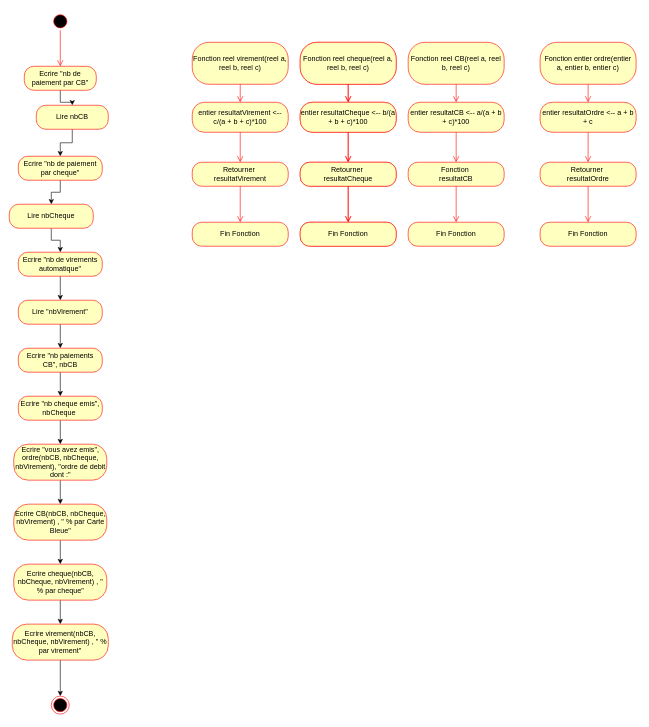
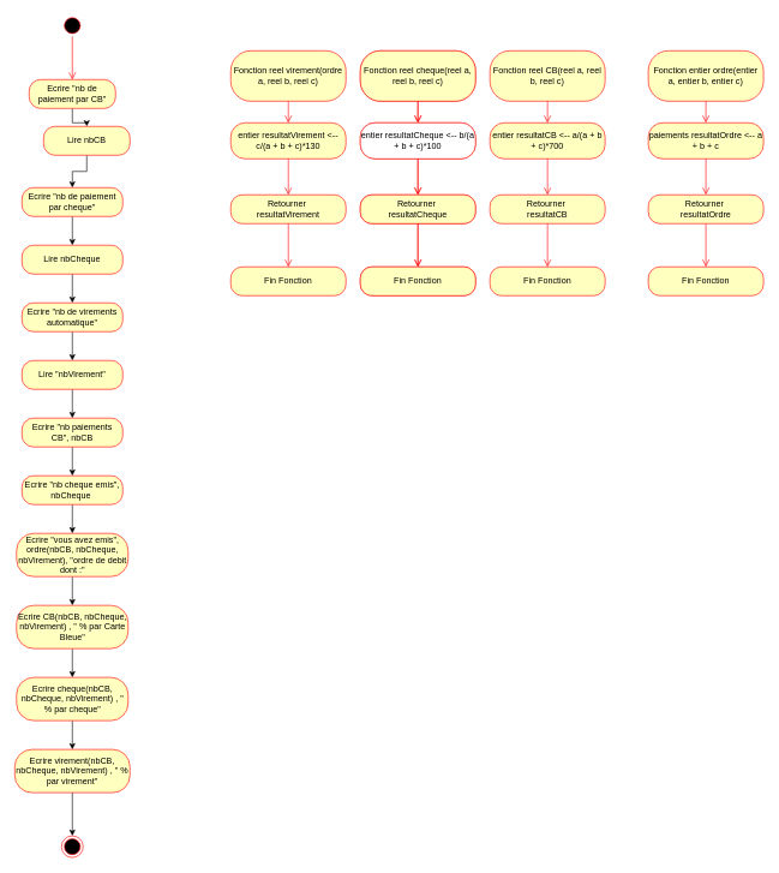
  <mxCell id="0" />
  <mxCell id="1" parent="0" />
  <mxCell id="2" value="Fonction&amp;nbsp;entier ordre(entier a, entier b, entier c) " style="rounded=1;whiteSpace=wrap;html=1;arcSize=40;fontColor=#000000;fillColor=#ffffc0;strokeColor=#ff0000;" vertex="1" parent="1"><mxGeometry x="900" y="70" width="160" height="70" as="geometry" /></mxCell>
  <mxCell id="3" value="" style="edgeStyle=orthogonalEdgeStyle;html=1;verticalAlign=bottom;endArrow=open;endSize=8;strokeColor=#ff0000;rounded=0;" edge="1" source="2" parent="1"><mxGeometry relative="1" as="geometry"><mxPoint x="980" y="170" as="targetPoint" /></mxGeometry></mxCell>
- <mxCell id="4" value="entier resultatOrdre &amp;lt;-- a + b + c" style="rounded=1;whiteSpace=wrap;html=1;arcSize=40;fontColor=#000000;fillColor=#ffffc0;strokeColor=#ff0000;" vertex="1" parent="1"><mxGeometry x="900" y="170" width="160" height="50" as="geometry" /></mxCell>
+ <mxCell id="4" value="paiements resultatOrdre &amp;lt;-- a + b + c" style="rounded=1;whiteSpace=wrap;html=1;arcSize=40;fontColor=#000000;fillColor=#ffffc0;strokeColor=#ff0000;" vertex="1" parent="1"><mxGeometry x="900" y="170" width="160" height="50" as="geometry" /></mxCell>
  <mxCell id="5" value="" style="edgeStyle=orthogonalEdgeStyle;html=1;verticalAlign=bottom;endArrow=open;endSize=8;strokeColor=#ff0000;rounded=0;" edge="1" source="4" parent="1"><mxGeometry relative="1" as="geometry"><mxPoint x="980" y="270" as="targetPoint" /></mxGeometry></mxCell>
  <mxCell id="6" value="Retourner&amp;nbsp;&lt;br&gt;resultatOrdre" style="rounded=1;whiteSpace=wrap;html=1;arcSize=40;fontColor=#000000;fillColor=#ffffc0;strokeColor=#ff0000;" vertex="1" parent="1"><mxGeometry x="900" y="270" width="160" height="40" as="geometry" /></mxCell>
  <mxCell id="7" value="" style="edgeStyle=orthogonalEdgeStyle;html=1;verticalAlign=bottom;endArrow=open;endSize=8;strokeColor=#ff0000;rounded=0;" edge="1" source="6" parent="1"><mxGeometry relative="1" as="geometry"><mxPoint x="980" y="370" as="targetPoint" /></mxGeometry></mxCell>
  <mxCell id="8" value="Fin Fonction" style="rounded=1;whiteSpace=wrap;html=1;arcSize=40;fontColor=#000000;fillColor=#ffffc0;strokeColor=#ff0000;" vertex="1" parent="1"><mxGeometry x="900" y="370" width="160" height="40" as="geometry" /></mxCell>
  <mxCell id="9" value="Fonction reel CB(reel a, reel b, reel c) " style="rounded=1;whiteSpace=wrap;html=1;arcSize=40;fontColor=#000000;fillColor=#ffffc0;strokeColor=#ff0000;" vertex="1" parent="1"><mxGeometry x="680" y="70" width="160" height="70" as="geometry" /></mxCell>
  <mxCell id="10" value="" style="edgeStyle=orthogonalEdgeStyle;html=1;verticalAlign=bottom;endArrow=open;endSize=8;strokeColor=#ff0000;rounded=0;" edge="1" parent="1"><mxGeometry relative="1" as="geometry"><mxPoint x="760" y="170" as="targetPoint" /><mxPoint x="760" y="140" as="sourcePoint" /></mxGeometry></mxCell>
- <mxCell id="11" value="entier resultatCB &amp;lt;--&amp;nbsp;a/(a + b + c)*100" style="rounded=1;whiteSpace=wrap;html=1;arcSize=40;fontColor=#000000;fillColor=#ffffc0;strokeColor=#ff0000;" vertex="1" parent="1"><mxGeometry x="680" y="170" width="160" height="50" as="geometry" /></mxCell>
+ <mxCell id="11" value="entier resultatCB &amp;lt;--&amp;nbsp;a/(a + b + c)*700" style="rounded=1;whiteSpace=wrap;html=1;arcSize=40;fontColor=#000000;fillColor=#ffffc0;strokeColor=#ff0000;" vertex="1" parent="1"><mxGeometry x="680" y="170" width="160" height="50" as="geometry" /></mxCell>
  <mxCell id="12" value="" style="edgeStyle=orthogonalEdgeStyle;html=1;verticalAlign=bottom;endArrow=open;endSize=8;strokeColor=#ff0000;rounded=0;" edge="1" parent="1" source="11"><mxGeometry relative="1" as="geometry"><mxPoint x="760" y="270" as="targetPoint" /></mxGeometry></mxCell>
- <mxCell id="13" value="Fonction&amp;nbsp;&lt;br&gt;resultatCB" style="rounded=1;whiteSpace=wrap;html=1;arcSize=40;fontColor=#000000;fillColor=#ffffc0;strokeColor=#ff0000;" vertex="1" parent="1"><mxGeometry x="680" y="270" width="160" height="40" as="geometry" /></mxCell>
+ <mxCell id="13" value="Retourner&amp;nbsp;&lt;br&gt;resultatCB" style="rounded=1;whiteSpace=wrap;html=1;arcSize=40;fontColor=#000000;fillColor=#ffffc0;strokeColor=#ff0000;" vertex="1" parent="1"><mxGeometry x="680" y="270" width="160" height="40" as="geometry" /></mxCell>
  <mxCell id="14" value="" style="edgeStyle=orthogonalEdgeStyle;html=1;verticalAlign=bottom;endArrow=open;endSize=8;strokeColor=#ff0000;rounded=0;" edge="1" parent="1" source="13"><mxGeometry relative="1" as="geometry"><mxPoint x="760" y="370" as="targetPoint" /></mxGeometry></mxCell>
  <mxCell id="15" value="Fin Fonction" style="rounded=1;whiteSpace=wrap;html=1;arcSize=40;fontColor=#000000;fillColor=#ffffc0;strokeColor=#ff0000;" vertex="1" parent="1"><mxGeometry x="680" y="370" width="160" height="40" as="geometry" /></mxCell>
  <mxCell id="16" value="Fonction reel cheque(reel a, reel b, reel c) " style="rounded=1;whiteSpace=wrap;html=1;arcSize=40;fontColor=#000000;fillColor=#ffffc0;strokeColor=#ff0000;" vertex="1" parent="1"><mxGeometry x="500" y="70" width="160" height="70" as="geometry" /></mxCell>
  <mxCell id="17" value="" style="edgeStyle=orthogonalEdgeStyle;html=1;verticalAlign=bottom;endArrow=open;endSize=8;strokeColor=#ff0000;rounded=0;" edge="1" parent="1"><mxGeometry relative="1" as="geometry"><mxPoint x="580" y="170" as="targetPoint" /><mxPoint x="580" y="140" as="sourcePoint" /></mxGeometry></mxCell>
  <mxCell id="18" value="entier resultatCheque &amp;lt;--&amp;nbsp;a/(a + b + c)*100" style="rounded=1;whiteSpace=wrap;html=1;arcSize=40;fontColor=#000000;fillColor=#ffffc0;strokeColor=#ff0000;" vertex="1" parent="1"><mxGeometry x="500" y="170" width="160" height="50" as="geometry" /></mxCell>
  <mxCell id="19" value="" style="edgeStyle=orthogonalEdgeStyle;html=1;verticalAlign=bottom;endArrow=open;endSize=8;strokeColor=#ff0000;rounded=0;" edge="1" parent="1" source="18"><mxGeometry relative="1" as="geometry"><mxPoint x="580" y="270" as="targetPoint" /></mxGeometry></mxCell>
  <mxCell id="20" value="Retourner&amp;nbsp;&lt;br&gt;resultatCheque" style="rounded=1;whiteSpace=wrap;html=1;arcSize=40;fontColor=#000000;fillColor=#ffffc0;strokeColor=#ff0000;" vertex="1" parent="1"><mxGeometry x="500" y="270" width="160" height="40" as="geometry" /></mxCell>
  <mxCell id="21" value="" style="edgeStyle=orthogonalEdgeStyle;html=1;verticalAlign=bottom;endArrow=open;endSize=8;strokeColor=#ff0000;rounded=0;" edge="1" parent="1" source="20"><mxGeometry relative="1" as="geometry"><mxPoint x="580" y="370" as="targetPoint" /></mxGeometry></mxCell>
  <mxCell id="22" value="Fin Fonction" style="rounded=1;whiteSpace=wrap;html=1;arcSize=40;fontColor=#000000;fillColor=#ffffc0;strokeColor=#ff0000;" vertex="1" parent="1"><mxGeometry x="500" y="370" width="160" height="40" as="geometry" /></mxCell>
  <mxCell id="23" value="Fonction reel cheque(reel a, reel b, reel c) " style="rounded=1;whiteSpace=wrap;html=1;arcSize=40;fontColor=#000000;fillColor=#ffffc0;strokeColor=#ff0000;" vertex="1" parent="1"><mxGeometry x="500" y="70" width="160" height="70" as="geometry" /></mxCell>
  <mxCell id="24" value="" style="edgeStyle=orthogonalEdgeStyle;html=1;verticalAlign=bottom;endArrow=open;endSize=8;strokeColor=#ff0000;rounded=0;" edge="1" parent="1"><mxGeometry relative="1" as="geometry"><mxPoint x="580" y="170" as="targetPoint" /><mxPoint x="580" y="140" as="sourcePoint" /></mxGeometry></mxCell>
- <mxCell id="25" value="entier resultatCheque &amp;lt;-- b/(a + b + c)*100" style="rounded=1;whiteSpace=wrap;html=1;arcSize=40;fontColor=#000000;fillColor=#ffffc0;strokeColor=#ff0000;" vertex="1" parent="1"><mxGeometry x="500" y="170" width="160" height="50" as="geometry" /></mxCell>
+ <mxCell id="25" value="entier resultatCheque &amp;lt;-- b/(a + b + c)*100" style="rounded=1;whiteSpace=wrap;html=1;arcSize=40;fontColor=#000000;fillColor=#ffffff;strokeColor=#ff0000;" vertex="1" parent="1"><mxGeometry x="500" y="170" width="160" height="50" as="geometry" /></mxCell>
  <mxCell id="26" value="" style="edgeStyle=orthogonalEdgeStyle;html=1;verticalAlign=bottom;endArrow=open;endSize=8;strokeColor=#ff0000;rounded=0;" edge="1" parent="1" source="25"><mxGeometry relative="1" as="geometry"><mxPoint x="580" y="270" as="targetPoint" /></mxGeometry></mxCell>
  <mxCell id="27" value="Retourner&amp;nbsp;&lt;br&gt;resultatCheque" style="rounded=1;whiteSpace=wrap;html=1;arcSize=40;fontColor=#000000;fillColor=#ffffc0;strokeColor=#ff0000;" vertex="1" parent="1"><mxGeometry x="500" y="270" width="160" height="40" as="geometry" /></mxCell>
  <mxCell id="28" value="" style="edgeStyle=orthogonalEdgeStyle;html=1;verticalAlign=bottom;endArrow=open;endSize=8;strokeColor=#ff0000;rounded=0;" edge="1" parent="1" source="27"><mxGeometry relative="1" as="geometry"><mxPoint x="580" y="370" as="targetPoint" /></mxGeometry></mxCell>
  <mxCell id="29" value="Fin Fonction" style="rounded=1;whiteSpace=wrap;html=1;arcSize=40;fontColor=#000000;fillColor=#ffffc0;strokeColor=#ff0000;" vertex="1" parent="1"><mxGeometry x="500" y="370" width="160" height="40" as="geometry" /></mxCell>
- <mxCell id="30" value="Fonction reel virement(reel a, reel b, reel c) " style="rounded=1;whiteSpace=wrap;html=1;arcSize=40;fontColor=#000000;fillColor=#ffffc0;strokeColor=#ff0000;" vertex="1" parent="1"><mxGeometry x="320" y="70" width="160" height="70" as="geometry" /></mxCell>
+ <mxCell id="30" value="Fonction reel virement(ordre a, reel b, reel c) " style="rounded=1;whiteSpace=wrap;html=1;arcSize=40;fontColor=#000000;fillColor=#ffffc0;strokeColor=#ff0000;" vertex="1" parent="1"><mxGeometry x="320" y="70" width="160" height="70" as="geometry" /></mxCell>
  <mxCell id="31" value="" style="edgeStyle=orthogonalEdgeStyle;html=1;verticalAlign=bottom;endArrow=open;endSize=8;strokeColor=#ff0000;rounded=0;" edge="1" parent="1"><mxGeometry relative="1" as="geometry"><mxPoint x="400" y="170" as="targetPoint" /><mxPoint x="400" y="140" as="sourcePoint" /></mxGeometry></mxCell>
- <mxCell id="32" value="entier resultatVirement &amp;lt;-- c/(a + b + c)*100" style="rounded=1;whiteSpace=wrap;html=1;arcSize=40;fontColor=#000000;fillColor=#ffffc0;strokeColor=#ff0000;" vertex="1" parent="1"><mxGeometry x="320" y="170" width="160" height="50" as="geometry" /></mxCell>
+ <mxCell id="32" value="entier resultatVirement &amp;lt;-- c/(a + b + c)*130" style="rounded=1;whiteSpace=wrap;html=1;arcSize=40;fontColor=#000000;fillColor=#ffffc0;strokeColor=#ff0000;" vertex="1" parent="1"><mxGeometry x="320" y="170" width="160" height="50" as="geometry" /></mxCell>
  <mxCell id="33" value="" style="edgeStyle=orthogonalEdgeStyle;html=1;verticalAlign=bottom;endArrow=open;endSize=8;strokeColor=#ff0000;rounded=0;" edge="1" parent="1" source="32"><mxGeometry relative="1" as="geometry"><mxPoint x="400" y="270" as="targetPoint" /></mxGeometry></mxCell>
  <mxCell id="34" value="Retourner&amp;nbsp;&lt;br&gt;resultatVirement" style="rounded=1;whiteSpace=wrap;html=1;arcSize=40;fontColor=#000000;fillColor=#ffffc0;strokeColor=#ff0000;" vertex="1" parent="1"><mxGeometry x="320" y="270" width="160" height="40" as="geometry" /></mxCell>
  <mxCell id="35" value="" style="edgeStyle=orthogonalEdgeStyle;html=1;verticalAlign=bottom;endArrow=open;endSize=8;strokeColor=#ff0000;rounded=0;" edge="1" parent="1" source="34"><mxGeometry relative="1" as="geometry"><mxPoint x="400" y="370" as="targetPoint" /></mxGeometry></mxCell>
  <mxCell id="36" value="Fin Fonction" style="rounded=1;whiteSpace=wrap;html=1;arcSize=40;fontColor=#000000;fillColor=#ffffc0;strokeColor=#ff0000;" vertex="1" parent="1"><mxGeometry x="320" y="370" width="160" height="40" as="geometry" /></mxCell>
  <mxCell id="37" value="" style="edgeStyle=orthogonalEdgeStyle;rounded=0;orthogonalLoop=1;jettySize=auto;html=1;" edge="1" parent="1" source="38" target="40"><mxGeometry relative="1" as="geometry" /></mxCell>
  <mxCell id="38" value="Ecrire &quot;nb de paiement par CB&quot;" style="rounded=1;whiteSpace=wrap;html=1;arcSize=40;fontColor=#000000;fillColor=#ffffc0;strokeColor=#ff0000;" vertex="1" parent="1"><mxGeometry x="40" y="110" width="120" height="40" as="geometry" /></mxCell>
  <mxCell id="39" value="" style="edgeStyle=orthogonalEdgeStyle;rounded=0;orthogonalLoop=1;jettySize=auto;html=1;" edge="1" parent="1" source="40" target="42"><mxGeometry relative="1" as="geometry" /></mxCell>
  <mxCell id="40" value="Lire nbCB" style="rounded=1;whiteSpace=wrap;html=1;arcSize=40;fontColor=#000000;fillColor=#ffffc0;strokeColor=#ff0000;" vertex="1" parent="1"><mxGeometry x="60" y="175" width="120" height="40" as="geometry" /></mxCell>
  <mxCell id="41" value="" style="edgeStyle=orthogonalEdgeStyle;rounded=0;orthogonalLoop=1;jettySize=auto;html=1;" edge="1" parent="1" source="42" target="44"><mxGeometry relative="1" as="geometry" /></mxCell>
  <mxCell id="42" value="Ecrire &quot;nb de paiement par cheque&quot;" style="rounded=1;whiteSpace=wrap;html=1;arcSize=40;fontColor=#000000;fillColor=#ffffc0;strokeColor=#ff0000;" vertex="1" parent="1"><mxGeometry x="30" y="260" width="140" height="40" as="geometry" /></mxCell>
  <mxCell id="43" value="" style="edgeStyle=orthogonalEdgeStyle;rounded=0;orthogonalLoop=1;jettySize=auto;html=1;" edge="1" parent="1" source="44" target="46"><mxGeometry relative="1" as="geometry" /></mxCell>
- <mxCell id="44" value="Lire nbCheque" style="rounded=1;whiteSpace=wrap;html=1;arcSize=40;fontColor=#000000;fillColor=#ffffc0;strokeColor=#ff0000;" vertex="1" parent="1"><mxGeometry x="15" y="340" width="140" height="40" as="geometry" /></mxCell>
+ <mxCell id="44" value="Lire nbCheque" style="rounded=1;whiteSpace=wrap;html=1;arcSize=40;fontColor=#000000;fillColor=#ffffc0;strokeColor=#ff0000;" vertex="1" parent="1"><mxGeometry x="30" y="340" width="140" height="40" as="geometry" /></mxCell>
  <mxCell id="45" value="" style="edgeStyle=orthogonalEdgeStyle;rounded=0;orthogonalLoop=1;jettySize=auto;html=1;" edge="1" parent="1" source="46" target="48"><mxGeometry relative="1" as="geometry" /></mxCell>
  <mxCell id="46" value="Ecrire &quot;nb de virements automatique&quot;" style="rounded=1;whiteSpace=wrap;html=1;arcSize=40;fontColor=#000000;fillColor=#ffffc0;strokeColor=#ff0000;" vertex="1" parent="1"><mxGeometry x="30" y="420" width="140" height="40" as="geometry" /></mxCell>
  <mxCell id="47" value="" style="edgeStyle=orthogonalEdgeStyle;rounded=0;orthogonalLoop=1;jettySize=auto;html=1;" edge="1" parent="1" source="48" target="50"><mxGeometry relative="1" as="geometry" /></mxCell>
  <mxCell id="48" value="Lire &quot;nbVirement&quot;" style="rounded=1;whiteSpace=wrap;html=1;arcSize=40;fontColor=#000000;fillColor=#ffffc0;strokeColor=#ff0000;" vertex="1" parent="1"><mxGeometry x="30" y="500" width="140" height="40" as="geometry" /></mxCell>
  <mxCell id="49" value="" style="edgeStyle=orthogonalEdgeStyle;rounded=0;orthogonalLoop=1;jettySize=auto;html=1;" edge="1" parent="1" source="50" target="52"><mxGeometry relative="1" as="geometry" /></mxCell>
  <mxCell id="50" value="Ecrire &quot;nb paiements CB&quot;, nbCB" style="rounded=1;whiteSpace=wrap;html=1;arcSize=40;fontColor=#000000;fillColor=#ffffc0;strokeColor=#ff0000;" vertex="1" parent="1"><mxGeometry x="30" y="580" width="140" height="40" as="geometry" /></mxCell>
  <mxCell id="51" value="" style="edgeStyle=orthogonalEdgeStyle;rounded=0;orthogonalLoop=1;jettySize=auto;html=1;" edge="1" parent="1" source="52" target="54"><mxGeometry relative="1" as="geometry" /></mxCell>
  <mxCell id="52" value="Ecrire &quot;nb cheque emis&quot;, nbCheque&amp;nbsp;" style="rounded=1;whiteSpace=wrap;html=1;arcSize=40;fontColor=#000000;fillColor=#ffffc0;strokeColor=#ff0000;" vertex="1" parent="1"><mxGeometry x="30" y="660" width="140" height="40" as="geometry" /></mxCell>
  <mxCell id="53" value="" style="edgeStyle=orthogonalEdgeStyle;rounded=0;orthogonalLoop=1;jettySize=auto;html=1;" edge="1" parent="1" source="54" target="58"><mxGeometry relative="1" as="geometry" /></mxCell>
  <mxCell id="54" value="Ecrire &quot;vous avez emis&quot;, ordre(nbCB, nbCheque, nbVirement), &quot;ordre de debit dont :&quot;&lt;br&gt;&lt;div style=&quot;background-color:#2f2f2f;padding:0px 0px 0px 2px;&quot;&gt;&lt;div style=&quot;color: rgb(170, 170, 170); font-family: Consolas; font-size: 10pt;&quot;&gt;&lt;p style=&quot;background-color:#373737;margin:0;&quot;&gt;&lt;span style=&quot;color:#f9faf4;&quot;&gt;&lt;/span&gt;&lt;/p&gt;&lt;/div&gt;&lt;/div&gt;" style="rounded=1;whiteSpace=wrap;html=1;arcSize=40;fontColor=#000000;fillColor=#ffffc0;strokeColor=#ff0000;" vertex="1" parent="1"><mxGeometry x="22.5" y="740" width="155" height="60" as="geometry" /></mxCell>
  <mxCell id="55" value="" style="ellipse;html=1;shape=startState;fillColor=#000000;strokeColor=#ff0000;" vertex="1" parent="1"><mxGeometry x="85" y="20" width="30" height="30" as="geometry" /></mxCell>
  <mxCell id="56" value="" style="edgeStyle=orthogonalEdgeStyle;html=1;verticalAlign=bottom;endArrow=open;endSize=8;strokeColor=#ff0000;rounded=0;" edge="1" source="55" parent="1"><mxGeometry relative="1" as="geometry"><mxPoint x="100" y="110" as="targetPoint" /></mxGeometry></mxCell>
  <mxCell id="57" value="" style="edgeStyle=orthogonalEdgeStyle;rounded=0;orthogonalLoop=1;jettySize=auto;html=1;" edge="1" parent="1" source="58" target="60"><mxGeometry relative="1" as="geometry" /></mxCell>
  <mxCell id="58" value="Ecrire CB(nbCB, nbCheque, nbVirement) , &quot; % par Carte Bleue&quot;&lt;br&gt;&lt;div style=&quot;background-color:#2f2f2f;padding:0px 0px 0px 2px;&quot;&gt;&lt;div style=&quot;color: rgb(170, 170, 170); font-family: Consolas; font-size: 10pt;&quot;&gt;&lt;p style=&quot;background-color:#373737;margin:0;&quot;&gt;&lt;span style=&quot;color:#f9faf4;&quot;&gt;&lt;/span&gt;&lt;/p&gt;&lt;/div&gt;&lt;/div&gt;" style="rounded=1;whiteSpace=wrap;html=1;arcSize=40;fontColor=#000000;fillColor=#ffffc0;strokeColor=#ff0000;" vertex="1" parent="1"><mxGeometry x="22.5" y="840" width="155" height="60" as="geometry" /></mxCell>
  <mxCell id="59" value="" style="edgeStyle=orthogonalEdgeStyle;rounded=0;orthogonalLoop=1;jettySize=auto;html=1;" edge="1" parent="1" source="60" target="62"><mxGeometry relative="1" as="geometry" /></mxCell>
  <mxCell id="60" value="Ecrire cheque(nbCB, nbCheque, nbVirement) , &quot; % par cheque&quot;&lt;br&gt;&lt;div style=&quot;background-color:#2f2f2f;padding:0px 0px 0px 2px;&quot;&gt;&lt;div style=&quot;color: rgb(170, 170, 170); font-family: Consolas; font-size: 10pt;&quot;&gt;&lt;p style=&quot;background-color:#373737;margin:0;&quot;&gt;&lt;span style=&quot;color:#f9faf4;&quot;&gt;&lt;/span&gt;&lt;/p&gt;&lt;/div&gt;&lt;/div&gt;" style="rounded=1;whiteSpace=wrap;html=1;arcSize=40;fontColor=#000000;fillColor=#ffffc0;strokeColor=#ff0000;" vertex="1" parent="1"><mxGeometry x="22.5" y="940" width="155" height="60" as="geometry" /></mxCell>
  <mxCell id="61" value="" style="edgeStyle=orthogonalEdgeStyle;rounded=0;orthogonalLoop=1;jettySize=auto;html=1;" edge="1" parent="1" source="62" target="63"><mxGeometry relative="1" as="geometry" /></mxCell>
  <mxCell id="62" value="Ecrire virement(nbCB, nbCheque, nbVirement) , &quot; % par virement&quot;" style="whiteSpace=wrap;html=1;fillColor=#ffffc0;strokeColor=#ff0000;fontColor=#000000;rounded=1;arcSize=40;" vertex="1" parent="1"><mxGeometry x="20" y="1040" width="160" height="60" as="geometry" /></mxCell>
  <mxCell id="63" value="" style="ellipse;html=1;shape=endState;fillColor=#000000;strokeColor=#ff0000;" vertex="1" parent="1"><mxGeometry x="85" y="1160" width="30" height="30" as="geometry" /></mxCell>
